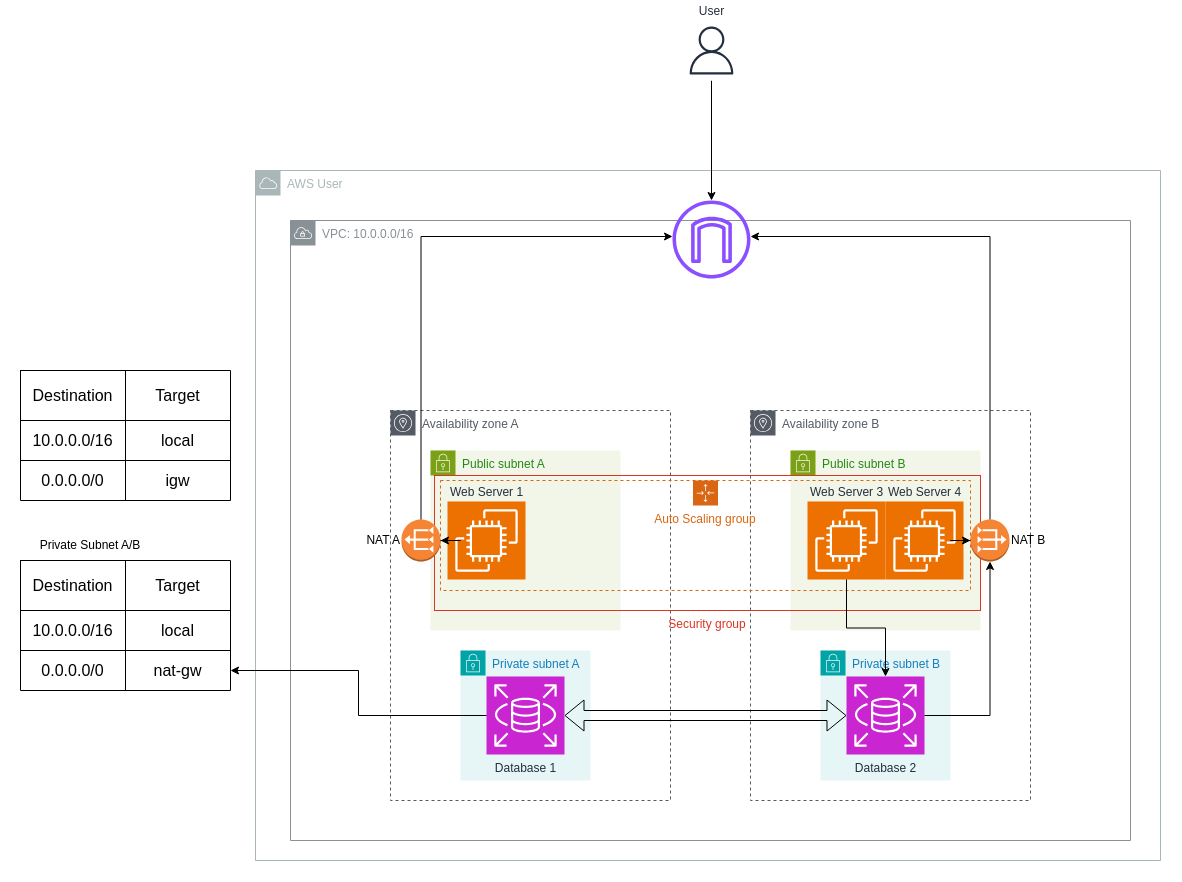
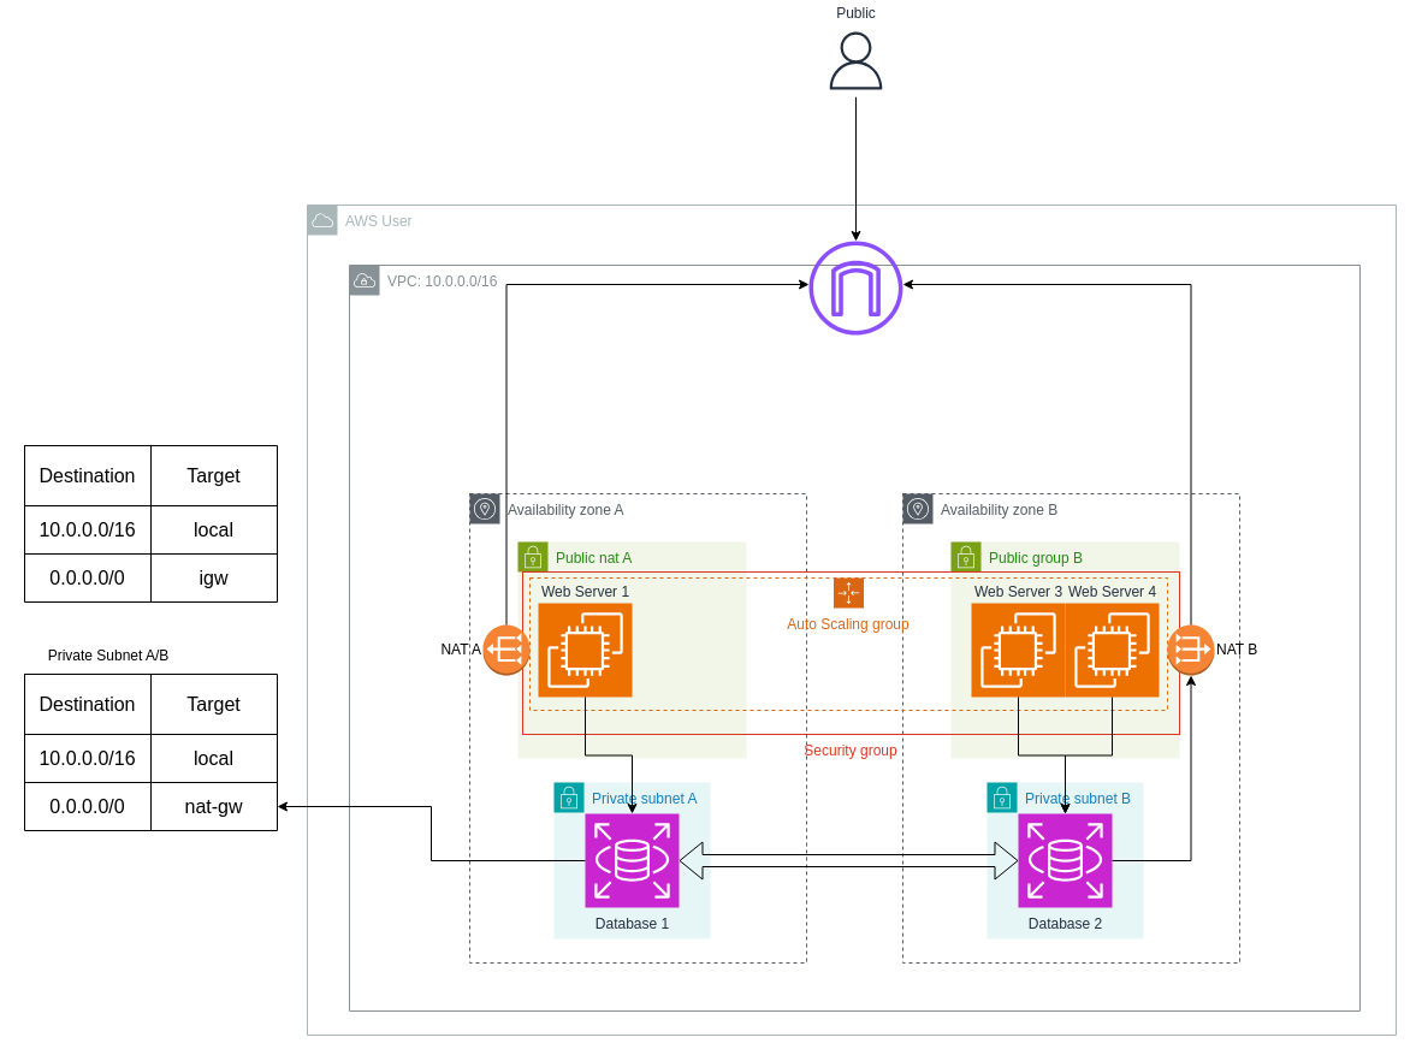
  <mxCell id="0" />
  <mxCell id="1" parent="0" />
  <mxCell id="2" value="VPC: 10.0.0.0/16" style="sketch=0;outlineConnect=0;gradientColor=none;html=1;whiteSpace=wrap;fontSize=12;fontStyle=0;shape=mxgraph.aws4.group;grIcon=mxgraph.aws4.group_vpc;strokeColor=#879196;fillColor=none;verticalAlign=top;align=left;spacingLeft=30;fontColor=#879196;dashed=0;" vertex="1" parent="1"><mxGeometry x="290" y="220" width="840" height="620" as="geometry" /></mxCell>
  <mxCell id="3" value="Availability zone B" style="sketch=0;outlineConnect=0;gradientColor=none;html=1;whiteSpace=wrap;fontSize=12;fontStyle=0;shape=mxgraph.aws4.group;grIcon=mxgraph.aws4.group_availability_zone;strokeColor=#545B64;fillColor=none;verticalAlign=top;align=left;spacingLeft=30;fontColor=#545B64;dashed=1;" vertex="1" parent="1"><mxGeometry x="750" y="410" width="280" height="390" as="geometry" /></mxCell>
  <mxCell id="4" value="AWS User" style="sketch=0;outlineConnect=0;gradientColor=none;html=1;whiteSpace=wrap;fontSize=12;fontStyle=0;shape=mxgraph.aws4.group;grIcon=mxgraph.aws4.group_aws_cloud;strokeColor=#AAB7B8;fillColor=none;verticalAlign=top;align=left;spacingLeft=30;fontColor=#AAB7B8;dashed=0;" vertex="1" parent="1"><mxGeometry x="255" y="170" width="905" height="690" as="geometry" /></mxCell>
- <mxCell id="5" value="Public subnet B" style="points=[[0,0],[0.25,0],[0.5,0],[0.75,0],[1,0],[1,0.25],[1,0.5],[1,0.75],[1,1],[0.75,1],[0.5,1],[0.25,1],[0,1],[0,0.75],[0,0.5],[0,0.25]];outlineConnect=0;gradientColor=none;html=1;whiteSpace=wrap;fontSize=12;fontStyle=0;container=1;pointerEvents=0;collapsible=0;recursiveResize=0;shape=mxgraph.aws4.group;grIcon=mxgraph.aws4.group_security_group;grStroke=0;strokeColor=#7AA116;fillColor=#F2F6E8;verticalAlign=top;align=left;spacingLeft=30;fontColor=#248814;dashed=0;" vertex="1" parent="1"><mxGeometry x="790" y="450" width="190" height="180" as="geometry" /></mxCell>
+ <mxCell id="5" value="Public group B" style="points=[[0,0],[0.25,0],[0.5,0],[0.75,0],[1,0],[1,0.25],[1,0.5],[1,0.75],[1,1],[0.75,1],[0.5,1],[0.25,1],[0,1],[0,0.75],[0,0.5],[0,0.25]];outlineConnect=0;gradientColor=none;html=1;whiteSpace=wrap;fontSize=12;fontStyle=0;container=1;pointerEvents=0;collapsible=0;recursiveResize=0;shape=mxgraph.aws4.group;grIcon=mxgraph.aws4.group_security_group;grStroke=0;strokeColor=#7AA116;fillColor=#F2F6E8;verticalAlign=top;align=left;spacingLeft=30;fontColor=#248814;dashed=0;" vertex="1" parent="1"><mxGeometry x="790" y="450" width="190" height="180" as="geometry" /></mxCell>
  <mxCell id="6" value="Web Server 3" style="sketch=0;points=[[0,0,0],[0.25,0,0],[0.5,0,0],[0.75,0,0],[1,0,0],[0,1,0],[0.25,1,0],[0.5,1,0],[0.75,1,0],[1,1,0],[0,0.25,0],[0,0.5,0],[0,0.75,0],[1,0.25,0],[1,0.5,0],[1,0.75,0]];outlineConnect=0;fontColor=#232F3E;fillColor=#ED7100;strokeColor=#ffffff;dashed=0;verticalLabelPosition=top;verticalAlign=bottom;align=center;html=1;fontSize=12;fontStyle=0;aspect=fixed;shape=mxgraph.aws4.resourceIcon;resIcon=mxgraph.aws4.ec2;labelPosition=center;" vertex="1" parent="5"><mxGeometry x="17" y="51" width="78" height="78" as="geometry" /></mxCell>
  <mxCell id="7" value="Web Server 4" style="sketch=0;points=[[0,0,0],[0.25,0,0],[0.5,0,0],[0.75,0,0],[1,0,0],[0,1,0],[0.25,1,0],[0.5,1,0],[0.75,1,0],[1,1,0],[0,0.25,0],[0,0.5,0],[0,0.75,0],[1,0.25,0],[1,0.5,0],[1,0.75,0]];outlineConnect=0;fontColor=#232F3E;fillColor=#ED7100;strokeColor=#ffffff;dashed=0;verticalLabelPosition=top;verticalAlign=bottom;align=center;html=1;fontSize=12;fontStyle=0;aspect=fixed;shape=mxgraph.aws4.resourceIcon;resIcon=mxgraph.aws4.ec2;labelPosition=center;" vertex="1" parent="5"><mxGeometry x="95" y="51" width="78" height="78" as="geometry" /></mxCell>
  <mxCell id="8" value="Private subnet B" style="points=[[0,0],[0.25,0],[0.5,0],[0.75,0],[1,0],[1,0.25],[1,0.5],[1,0.75],[1,1],[0.75,1],[0.5,1],[0.25,1],[0,1],[0,0.75],[0,0.5],[0,0.25]];outlineConnect=0;gradientColor=none;html=1;whiteSpace=wrap;fontSize=12;fontStyle=0;container=1;pointerEvents=0;collapsible=0;recursiveResize=0;shape=mxgraph.aws4.group;grIcon=mxgraph.aws4.group_security_group;grStroke=0;strokeColor=#00A4A6;fillColor=#E6F6F7;verticalAlign=top;align=left;spacingLeft=30;fontColor=#147EBA;dashed=0;" vertex="1" parent="1"><mxGeometry x="820" y="650" width="130" height="130" as="geometry" /></mxCell>
  <mxCell id="9" value="Database 2" style="sketch=0;points=[[0,0,0],[0.25,0,0],[0.5,0,0],[0.75,0,0],[1,0,0],[0,1,0],[0.25,1,0],[0.5,1,0],[0.75,1,0],[1,1,0],[0,0.25,0],[0,0.5,0],[0,0.75,0],[1,0.25,0],[1,0.5,0],[1,0.75,0]];outlineConnect=0;fontColor=#232F3E;fillColor=#C925D1;strokeColor=#ffffff;dashed=0;verticalLabelPosition=bottom;verticalAlign=top;align=center;html=1;fontSize=12;fontStyle=0;aspect=fixed;shape=mxgraph.aws4.resourceIcon;resIcon=mxgraph.aws4.rds;" vertex="1" parent="8"><mxGeometry x="26" y="26" width="78" height="78" as="geometry" /></mxCell>
  <mxCell id="10" value="Availability zone A" style="sketch=0;outlineConnect=0;gradientColor=none;html=1;whiteSpace=wrap;fontSize=12;fontStyle=0;shape=mxgraph.aws4.group;grIcon=mxgraph.aws4.group_availability_zone;strokeColor=#545B64;fillColor=none;verticalAlign=top;align=left;spacingLeft=30;fontColor=#545B64;dashed=1;" vertex="1" parent="1"><mxGeometry x="390" y="410" width="280" height="390" as="geometry" /></mxCell>
- <mxCell id="11" value="Public subnet A" style="points=[[0,0],[0.25,0],[0.5,0],[0.75,0],[1,0],[1,0.25],[1,0.5],[1,0.75],[1,1],[0.75,1],[0.5,1],[0.25,1],[0,1],[0,0.75],[0,0.5],[0,0.25]];outlineConnect=0;gradientColor=none;html=1;whiteSpace=wrap;fontSize=12;fontStyle=0;container=1;pointerEvents=0;collapsible=0;recursiveResize=0;shape=mxgraph.aws4.group;grIcon=mxgraph.aws4.group_security_group;grStroke=0;strokeColor=#7AA116;fillColor=#F2F6E8;verticalAlign=top;align=left;spacingLeft=30;fontColor=#248814;dashed=0;" vertex="1" parent="1"><mxGeometry x="430" y="450" width="190" height="180" as="geometry" /></mxCell>
+ <mxCell id="11" value="Public nat A" style="points=[[0,0],[0.25,0],[0.5,0],[0.75,0],[1,0],[1,0.25],[1,0.5],[1,0.75],[1,1],[0.75,1],[0.5,1],[0.25,1],[0,1],[0,0.75],[0,0.5],[0,0.25]];outlineConnect=0;gradientColor=none;html=1;whiteSpace=wrap;fontSize=12;fontStyle=0;container=1;pointerEvents=0;collapsible=0;recursiveResize=0;shape=mxgraph.aws4.group;grIcon=mxgraph.aws4.group_security_group;grStroke=0;strokeColor=#7AA116;fillColor=#F2F6E8;verticalAlign=top;align=left;spacingLeft=30;fontColor=#248814;dashed=0;" vertex="1" parent="1"><mxGeometry x="430" y="450" width="190" height="180" as="geometry" /></mxCell>
  <mxCell id="12" value="Web Server 1" style="sketch=0;points=[[0,0,0],[0.25,0,0],[0.5,0,0],[0.75,0,0],[1,0,0],[0,1,0],[0.25,1,0],[0.5,1,0],[0.75,1,0],[1,1,0],[0,0.25,0],[0,0.5,0],[0,0.75,0],[1,0.25,0],[1,0.5,0],[1,0.75,0]];outlineConnect=0;fontColor=#232F3E;fillColor=#ED7100;strokeColor=#ffffff;dashed=0;verticalLabelPosition=top;verticalAlign=bottom;align=center;html=1;fontSize=12;fontStyle=0;aspect=fixed;shape=mxgraph.aws4.resourceIcon;resIcon=mxgraph.aws4.ec2;labelPosition=center;" vertex="1" parent="11"><mxGeometry x="17" y="51" width="78" height="78" as="geometry" /></mxCell>
  <mxCell id="13" value="Private subnet A" style="points=[[0,0],[0.25,0],[0.5,0],[0.75,0],[1,0],[1,0.25],[1,0.5],[1,0.75],[1,1],[0.75,1],[0.5,1],[0.25,1],[0,1],[0,0.75],[0,0.5],[0,0.25]];outlineConnect=0;gradientColor=none;html=1;whiteSpace=wrap;fontSize=12;fontStyle=0;container=1;pointerEvents=0;collapsible=0;recursiveResize=0;shape=mxgraph.aws4.group;grIcon=mxgraph.aws4.group_security_group;grStroke=0;strokeColor=#00A4A6;fillColor=#E6F6F7;verticalAlign=top;align=left;spacingLeft=30;fontColor=#147EBA;dashed=0;" vertex="1" parent="1"><mxGeometry x="460" y="650" width="130" height="130" as="geometry" /></mxCell>
  <mxCell id="14" value="Database 1" style="sketch=0;points=[[0,0,0],[0.25,0,0],[0.5,0,0],[0.75,0,0],[1,0,0],[0,1,0],[0.25,1,0],[0.5,1,0],[0.75,1,0],[1,1,0],[0,0.25,0],[0,0.5,0],[0,0.75,0],[1,0.25,0],[1,0.5,0],[1,0.75,0]];outlineConnect=0;fontColor=#232F3E;fillColor=#C925D1;strokeColor=#ffffff;dashed=0;verticalLabelPosition=bottom;verticalAlign=top;align=center;html=1;fontSize=12;fontStyle=0;aspect=fixed;shape=mxgraph.aws4.resourceIcon;resIcon=mxgraph.aws4.rds;" vertex="1" parent="13"><mxGeometry x="26" y="26" width="78" height="78" as="geometry" /></mxCell>
  <mxCell id="15" value="Auto Scaling group" style="points=[[0,0],[0.25,0],[0.5,0],[0.75,0],[1,0],[1,0.25],[1,0.5],[1,0.75],[1,1],[0.75,1],[0.5,1],[0.25,1],[0,1],[0,0.75],[0,0.5],[0,0.25]];outlineConnect=0;gradientColor=none;html=1;whiteSpace=wrap;fontSize=12;fontStyle=0;container=1;pointerEvents=0;collapsible=0;recursiveResize=0;shape=mxgraph.aws4.groupCenter;grIcon=mxgraph.aws4.group_auto_scaling_group;grStroke=1;strokeColor=#D86613;fillColor=none;verticalAlign=top;align=center;fontColor=#D86613;dashed=1;spacingTop=25;" vertex="1" parent="1"><mxGeometry x="440" y="480" width="530" height="110" as="geometry" /></mxCell>
  <mxCell id="16" value="Security group" style="fillColor=none;strokeColor=#DD3522;verticalAlign=top;fontStyle=0;fontColor=#DD3522;whiteSpace=wrap;html=1;labelPosition=center;verticalLabelPosition=bottom;align=center;" vertex="1" parent="15"><mxGeometry x="-6" y="-5" width="546" height="135" as="geometry" /></mxCell>
  <mxCell id="17" style="edgeStyle=orthogonalEdgeStyle;rounded=0;orthogonalLoop=1;jettySize=auto;html=1;startArrow=classic;startFill=1;shape=flexArrow;strokeWidth=1;" edge="1" parent="1" source="14" target="9"><mxGeometry relative="1" as="geometry" /></mxCell>
- <mxCell id="18" style="edgeStyle=orthogonalEdgeStyle;rounded=0;orthogonalLoop=1;jettySize=auto;html=1;" edge="1" parent="1" source="7" target="21"><mxGeometry relative="1" as="geometry" /></mxCell>
+ <mxCell id="18" style="edgeStyle=orthogonalEdgeStyle;rounded=0;orthogonalLoop=1;jettySize=auto;html=1;" edge="1" parent="1" source="7" target="9"><mxGeometry relative="1" as="geometry" /></mxCell>
  <mxCell id="19" style="edgeStyle=orthogonalEdgeStyle;rounded=0;orthogonalLoop=1;jettySize=auto;html=1;" edge="1" parent="1" source="6" target="9"><mxGeometry relative="1" as="geometry" /></mxCell>
- <mxCell id="20" style="edgeStyle=orthogonalEdgeStyle;rounded=0;orthogonalLoop=1;jettySize=auto;html=1;" edge="1" parent="1" source="12" target="22"><mxGeometry relative="1" as="geometry" /></mxCell>
+ <mxCell id="20" style="edgeStyle=orthogonalEdgeStyle;rounded=0;orthogonalLoop=1;jettySize=auto;html=1;" edge="1" parent="1" source="12" target="14"><mxGeometry relative="1" as="geometry" /></mxCell>
  <mxCell id="21" value="NAT B" style="outlineConnect=0;dashed=0;verticalLabelPosition=middle;verticalAlign=middle;align=left;html=1;shape=mxgraph.aws3.vpc_nat_gateway;fillColor=#F58534;gradientColor=none;labelPosition=right;" vertex="1" parent="1"><mxGeometry x="970" y="519" width="39" height="42" as="geometry" /></mxCell>
  <mxCell id="22" value="NAT A" style="outlineConnect=0;dashed=0;verticalLabelPosition=middle;verticalAlign=middle;align=right;html=1;shape=mxgraph.aws3.vpc_nat_gateway;fillColor=#F58534;gradientColor=none;flipV=0;flipH=1;labelPosition=left;" vertex="1" parent="1"><mxGeometry x="401" y="519" width="39" height="42" as="geometry" /></mxCell>
  <mxCell id="23" style="edgeStyle=orthogonalEdgeStyle;rounded=0;orthogonalLoop=1;jettySize=auto;html=1;" edge="1" parent="1" source="14" target="47"><mxGeometry relative="1" as="geometry" /></mxCell>
  <mxCell id="24" style="edgeStyle=orthogonalEdgeStyle;rounded=0;orthogonalLoop=1;jettySize=auto;html=1;" edge="1" parent="1" source="9" target="21"><mxGeometry relative="1" as="geometry" /></mxCell>
  <mxCell id="25" style="edgeStyle=orthogonalEdgeStyle;rounded=0;orthogonalLoop=1;jettySize=auto;html=1;" edge="1" parent="1" source="21" target="27"><mxGeometry relative="1" as="geometry"><mxPoint x="739.5" y="236" as="targetPoint" /><Array as="points"><mxPoint x="990" y="236" /></Array></mxGeometry></mxCell>
  <mxCell id="26" style="edgeStyle=orthogonalEdgeStyle;rounded=0;orthogonalLoop=1;jettySize=auto;html=1;" edge="1" parent="1" source="22" target="27"><mxGeometry relative="1" as="geometry"><mxPoint x="670.5" y="236" as="targetPoint" /><Array as="points"><mxPoint x="421" y="236" /></Array></mxGeometry></mxCell>
  <mxCell id="27" value="" style="sketch=0;outlineConnect=0;fontColor=#232F3E;gradientColor=none;fillColor=#8C4FFF;strokeColor=none;dashed=0;verticalLabelPosition=bottom;verticalAlign=top;align=center;html=1;fontSize=12;fontStyle=0;aspect=fixed;pointerEvents=1;shape=mxgraph.aws4.internet_gateway;" vertex="1" parent="1"><mxGeometry x="672" y="200" width="78" height="78" as="geometry" /></mxCell>
  <mxCell id="28" value="" style="shape=table;startSize=0;container=1;collapsible=0;childLayout=tableLayout;fontSize=16;" vertex="1" parent="1"><mxGeometry x="20" y="370" width="210" height="130" as="geometry" /></mxCell>
  <mxCell id="29" value="" style="shape=tableRow;horizontal=0;startSize=0;swimlaneHead=0;swimlaneBody=0;strokeColor=inherit;top=0;left=0;bottom=0;right=0;collapsible=0;dropTarget=0;fillColor=none;points=[[0,0.5],[1,0.5]];portConstraint=eastwest;fontSize=16;" vertex="1" parent="28"><mxGeometry width="210" height="50" as="geometry" /></mxCell>
  <mxCell id="30" value="Destination" style="shape=partialRectangle;html=1;whiteSpace=wrap;connectable=0;strokeColor=inherit;overflow=hidden;fillColor=none;top=0;left=0;bottom=0;right=0;pointerEvents=1;fontSize=16;" vertex="1" parent="29"><mxGeometry width="105" height="50" as="geometry"><mxRectangle width="105" height="50" as="alternateBounds" /></mxGeometry></mxCell>
  <mxCell id="31" value="Target" style="shape=partialRectangle;html=1;whiteSpace=wrap;connectable=0;strokeColor=inherit;overflow=hidden;fillColor=none;top=0;left=0;bottom=0;right=0;pointerEvents=1;fontSize=16;" vertex="1" parent="29"><mxGeometry x="105" width="105" height="50" as="geometry"><mxRectangle width="105" height="50" as="alternateBounds" /></mxGeometry></mxCell>
  <mxCell id="32" value="" style="shape=tableRow;horizontal=0;startSize=0;swimlaneHead=0;swimlaneBody=0;strokeColor=inherit;top=0;left=0;bottom=0;right=0;collapsible=0;dropTarget=0;fillColor=none;points=[[0,0.5],[1,0.5]];portConstraint=eastwest;fontSize=16;" vertex="1" parent="28"><mxGeometry y="50" width="210" height="40" as="geometry" /></mxCell>
  <mxCell id="33" value="10.0.0.0/16" style="shape=partialRectangle;html=1;whiteSpace=wrap;connectable=0;strokeColor=inherit;overflow=hidden;fillColor=none;top=0;left=0;bottom=0;right=0;pointerEvents=1;fontSize=16;" vertex="1" parent="32"><mxGeometry width="105" height="40" as="geometry"><mxRectangle width="105" height="40" as="alternateBounds" /></mxGeometry></mxCell>
  <mxCell id="34" value="local" style="shape=partialRectangle;html=1;whiteSpace=wrap;connectable=0;strokeColor=inherit;overflow=hidden;fillColor=none;top=0;left=0;bottom=0;right=0;pointerEvents=1;fontSize=16;" vertex="1" parent="32"><mxGeometry x="105" width="105" height="40" as="geometry"><mxRectangle width="105" height="40" as="alternateBounds" /></mxGeometry></mxCell>
  <mxCell id="35" value="" style="shape=tableRow;horizontal=0;startSize=0;swimlaneHead=0;swimlaneBody=0;strokeColor=inherit;top=0;left=0;bottom=0;right=0;collapsible=0;dropTarget=0;fillColor=none;points=[[0,0.5],[1,0.5]];portConstraint=eastwest;fontSize=16;" vertex="1" parent="28"><mxGeometry y="90" width="210" height="40" as="geometry" /></mxCell>
  <mxCell id="36" value="0.0.0.0/0" style="shape=partialRectangle;html=1;whiteSpace=wrap;connectable=0;strokeColor=inherit;overflow=hidden;fillColor=none;top=0;left=0;bottom=0;right=0;pointerEvents=1;fontSize=16;" vertex="1" parent="35"><mxGeometry width="105" height="40" as="geometry"><mxRectangle width="105" height="40" as="alternateBounds" /></mxGeometry></mxCell>
  <mxCell id="37" value="igw" style="shape=partialRectangle;html=1;whiteSpace=wrap;connectable=0;strokeColor=inherit;overflow=hidden;fillColor=none;top=0;left=0;bottom=0;right=0;pointerEvents=1;fontSize=16;" vertex="1" parent="35"><mxGeometry x="105" width="105" height="40" as="geometry"><mxRectangle width="105" height="40" as="alternateBounds" /></mxGeometry></mxCell>
  <mxCell id="38" value="" style="shape=table;startSize=0;container=1;collapsible=0;childLayout=tableLayout;fontSize=16;" vertex="1" parent="1"><mxGeometry x="20" y="560" width="210" height="130" as="geometry" /></mxCell>
  <mxCell id="39" value="" style="shape=tableRow;horizontal=0;startSize=0;swimlaneHead=0;swimlaneBody=0;strokeColor=inherit;top=0;left=0;bottom=0;right=0;collapsible=0;dropTarget=0;fillColor=none;points=[[0,0.5],[1,0.5]];portConstraint=eastwest;fontSize=16;" vertex="1" parent="38"><mxGeometry width="210" height="50" as="geometry" /></mxCell>
  <mxCell id="40" value="Destination" style="shape=partialRectangle;html=1;whiteSpace=wrap;connectable=0;strokeColor=inherit;overflow=hidden;fillColor=none;top=0;left=0;bottom=0;right=0;pointerEvents=1;fontSize=16;" vertex="1" parent="39"><mxGeometry width="105" height="50" as="geometry"><mxRectangle width="105" height="50" as="alternateBounds" /></mxGeometry></mxCell>
  <mxCell id="41" value="Target" style="shape=partialRectangle;html=1;whiteSpace=wrap;connectable=0;strokeColor=inherit;overflow=hidden;fillColor=none;top=0;left=0;bottom=0;right=0;pointerEvents=1;fontSize=16;" vertex="1" parent="39"><mxGeometry x="105" width="105" height="50" as="geometry"><mxRectangle width="105" height="50" as="alternateBounds" /></mxGeometry></mxCell>
  <mxCell id="42" value="" style="shape=tableRow;horizontal=0;startSize=0;swimlaneHead=0;swimlaneBody=0;strokeColor=inherit;top=0;left=0;bottom=0;right=0;collapsible=0;dropTarget=0;fillColor=none;points=[[0,0.5],[1,0.5]];portConstraint=eastwest;fontSize=16;" vertex="1" parent="38"><mxGeometry y="50" width="210" height="40" as="geometry" /></mxCell>
  <mxCell id="43" value="10.0.0.0/16" style="shape=partialRectangle;html=1;whiteSpace=wrap;connectable=0;strokeColor=inherit;overflow=hidden;fillColor=none;top=0;left=0;bottom=0;right=0;pointerEvents=1;fontSize=16;" vertex="1" parent="42"><mxGeometry width="105" height="40" as="geometry"><mxRectangle width="105" height="40" as="alternateBounds" /></mxGeometry></mxCell>
  <mxCell id="44" value="local" style="shape=partialRectangle;html=1;whiteSpace=wrap;connectable=0;strokeColor=inherit;overflow=hidden;fillColor=none;top=0;left=0;bottom=0;right=0;pointerEvents=1;fontSize=16;" vertex="1" parent="42"><mxGeometry x="105" width="105" height="40" as="geometry"><mxRectangle width="105" height="40" as="alternateBounds" /></mxGeometry></mxCell>
  <mxCell id="45" value="" style="shape=tableRow;horizontal=0;startSize=0;swimlaneHead=0;swimlaneBody=0;strokeColor=inherit;top=0;left=0;bottom=0;right=0;collapsible=0;dropTarget=0;fillColor=none;points=[[0,0.5],[1,0.5]];portConstraint=eastwest;fontSize=16;" vertex="1" parent="38"><mxGeometry y="90" width="210" height="40" as="geometry" /></mxCell>
  <mxCell id="46" value="0.0.0.0/0" style="shape=partialRectangle;html=1;whiteSpace=wrap;connectable=0;strokeColor=inherit;overflow=hidden;fillColor=none;top=0;left=0;bottom=0;right=0;pointerEvents=1;fontSize=16;" vertex="1" parent="45"><mxGeometry width="105" height="40" as="geometry"><mxRectangle width="105" height="40" as="alternateBounds" /></mxGeometry></mxCell>
  <mxCell id="47" value="nat-gw" style="shape=partialRectangle;html=1;whiteSpace=wrap;connectable=0;strokeColor=inherit;overflow=hidden;fillColor=none;top=0;left=0;bottom=0;right=0;pointerEvents=1;fontSize=16;" vertex="1" parent="45"><mxGeometry x="105" width="105" height="40" as="geometry"><mxRectangle width="105" height="40" as="alternateBounds" /></mxGeometry></mxCell>
  <mxCell id="48" value="Private Subnet A/B" style="text;html=1;strokeColor=none;fillColor=none;align=center;verticalAlign=middle;whiteSpace=wrap;rounded=0;" vertex="1" parent="1"><mxGeometry x="30" y="530" width="120" height="30" as="geometry" /></mxCell>
  <mxCell id="49" style="edgeStyle=orthogonalEdgeStyle;rounded=0;orthogonalLoop=1;jettySize=auto;html=1;" edge="1" parent="1" source="50" target="27"><mxGeometry relative="1" as="geometry" /></mxCell>
- <mxCell id="50" value="User" style="sketch=0;outlineConnect=0;fontColor=#232F3E;gradientColor=none;strokeColor=#232F3E;fillColor=#ffffff;dashed=0;verticalLabelPosition=top;verticalAlign=bottom;align=center;html=1;fontSize=12;fontStyle=0;aspect=fixed;shape=mxgraph.aws4.resourceIcon;resIcon=mxgraph.aws4.user;labelPosition=center;" vertex="1" parent="1"><mxGeometry x="681" y="20" width="60" height="60" as="geometry" /></mxCell>
+ <mxCell id="50" value="Public" style="sketch=0;outlineConnect=0;fontColor=#232F3E;gradientColor=none;strokeColor=#232F3E;fillColor=#ffffff;dashed=0;verticalLabelPosition=top;verticalAlign=bottom;align=center;html=1;fontSize=12;fontStyle=0;aspect=fixed;shape=mxgraph.aws4.resourceIcon;resIcon=mxgraph.aws4.user;labelPosition=center;" vertex="1" parent="1"><mxGeometry x="681" y="20" width="60" height="60" as="geometry" /></mxCell>
